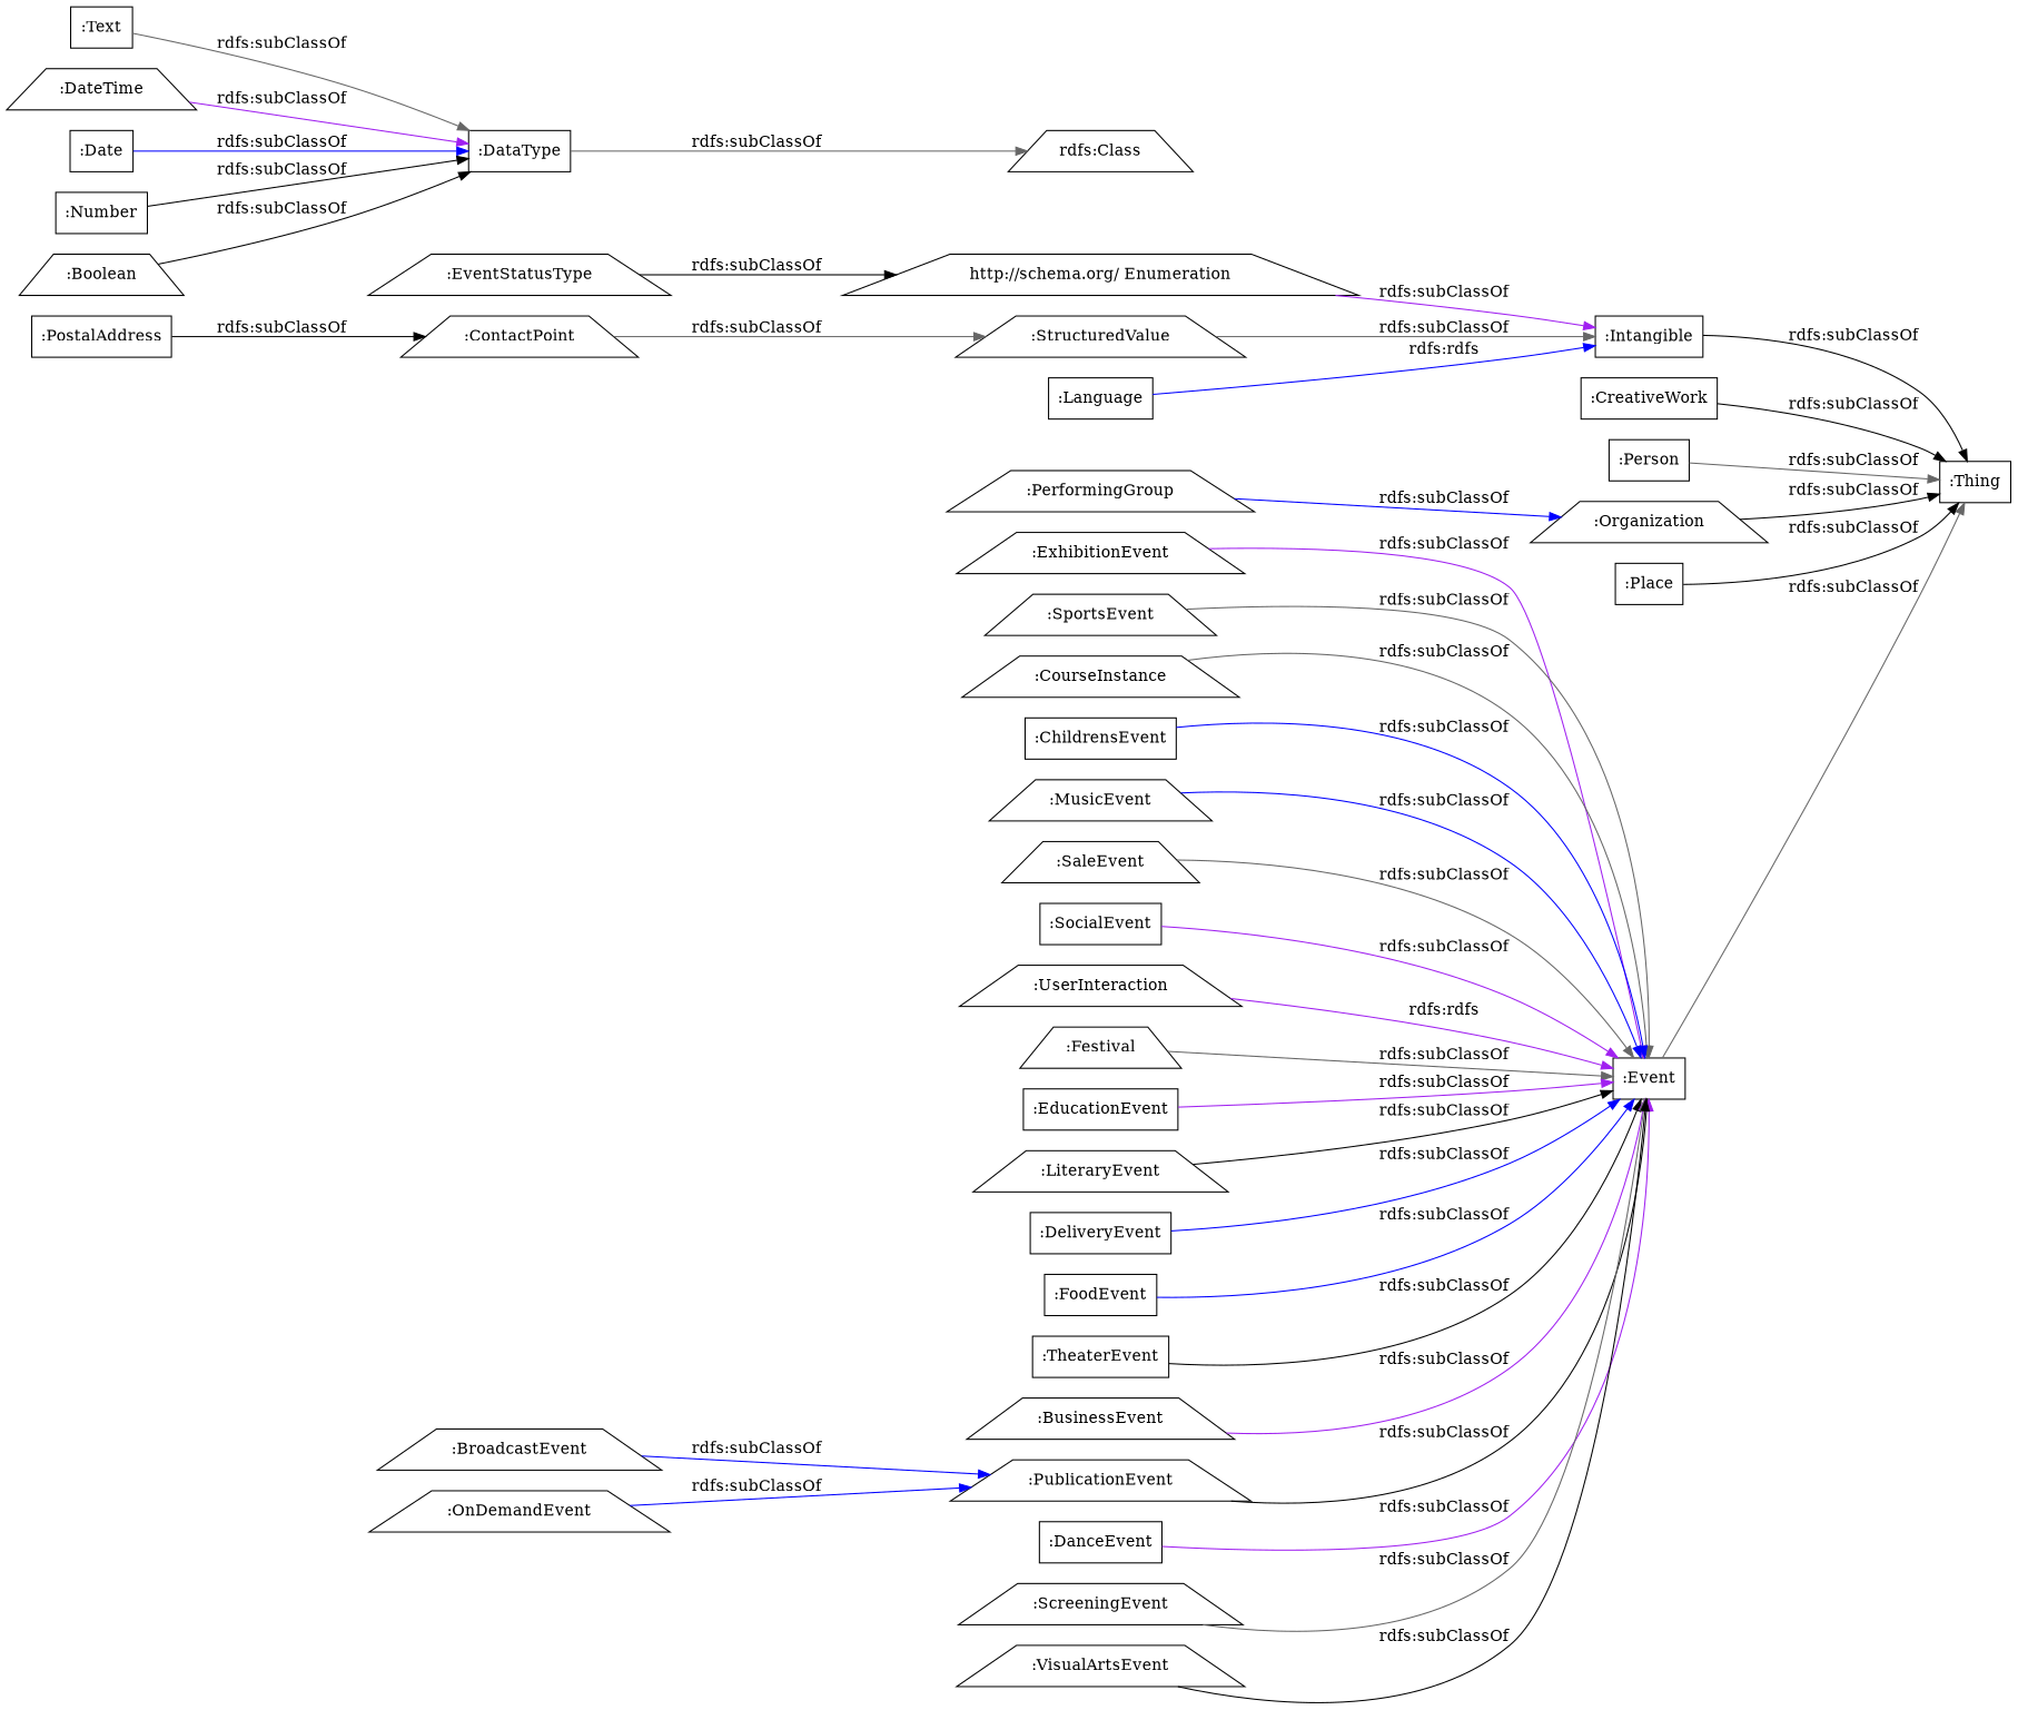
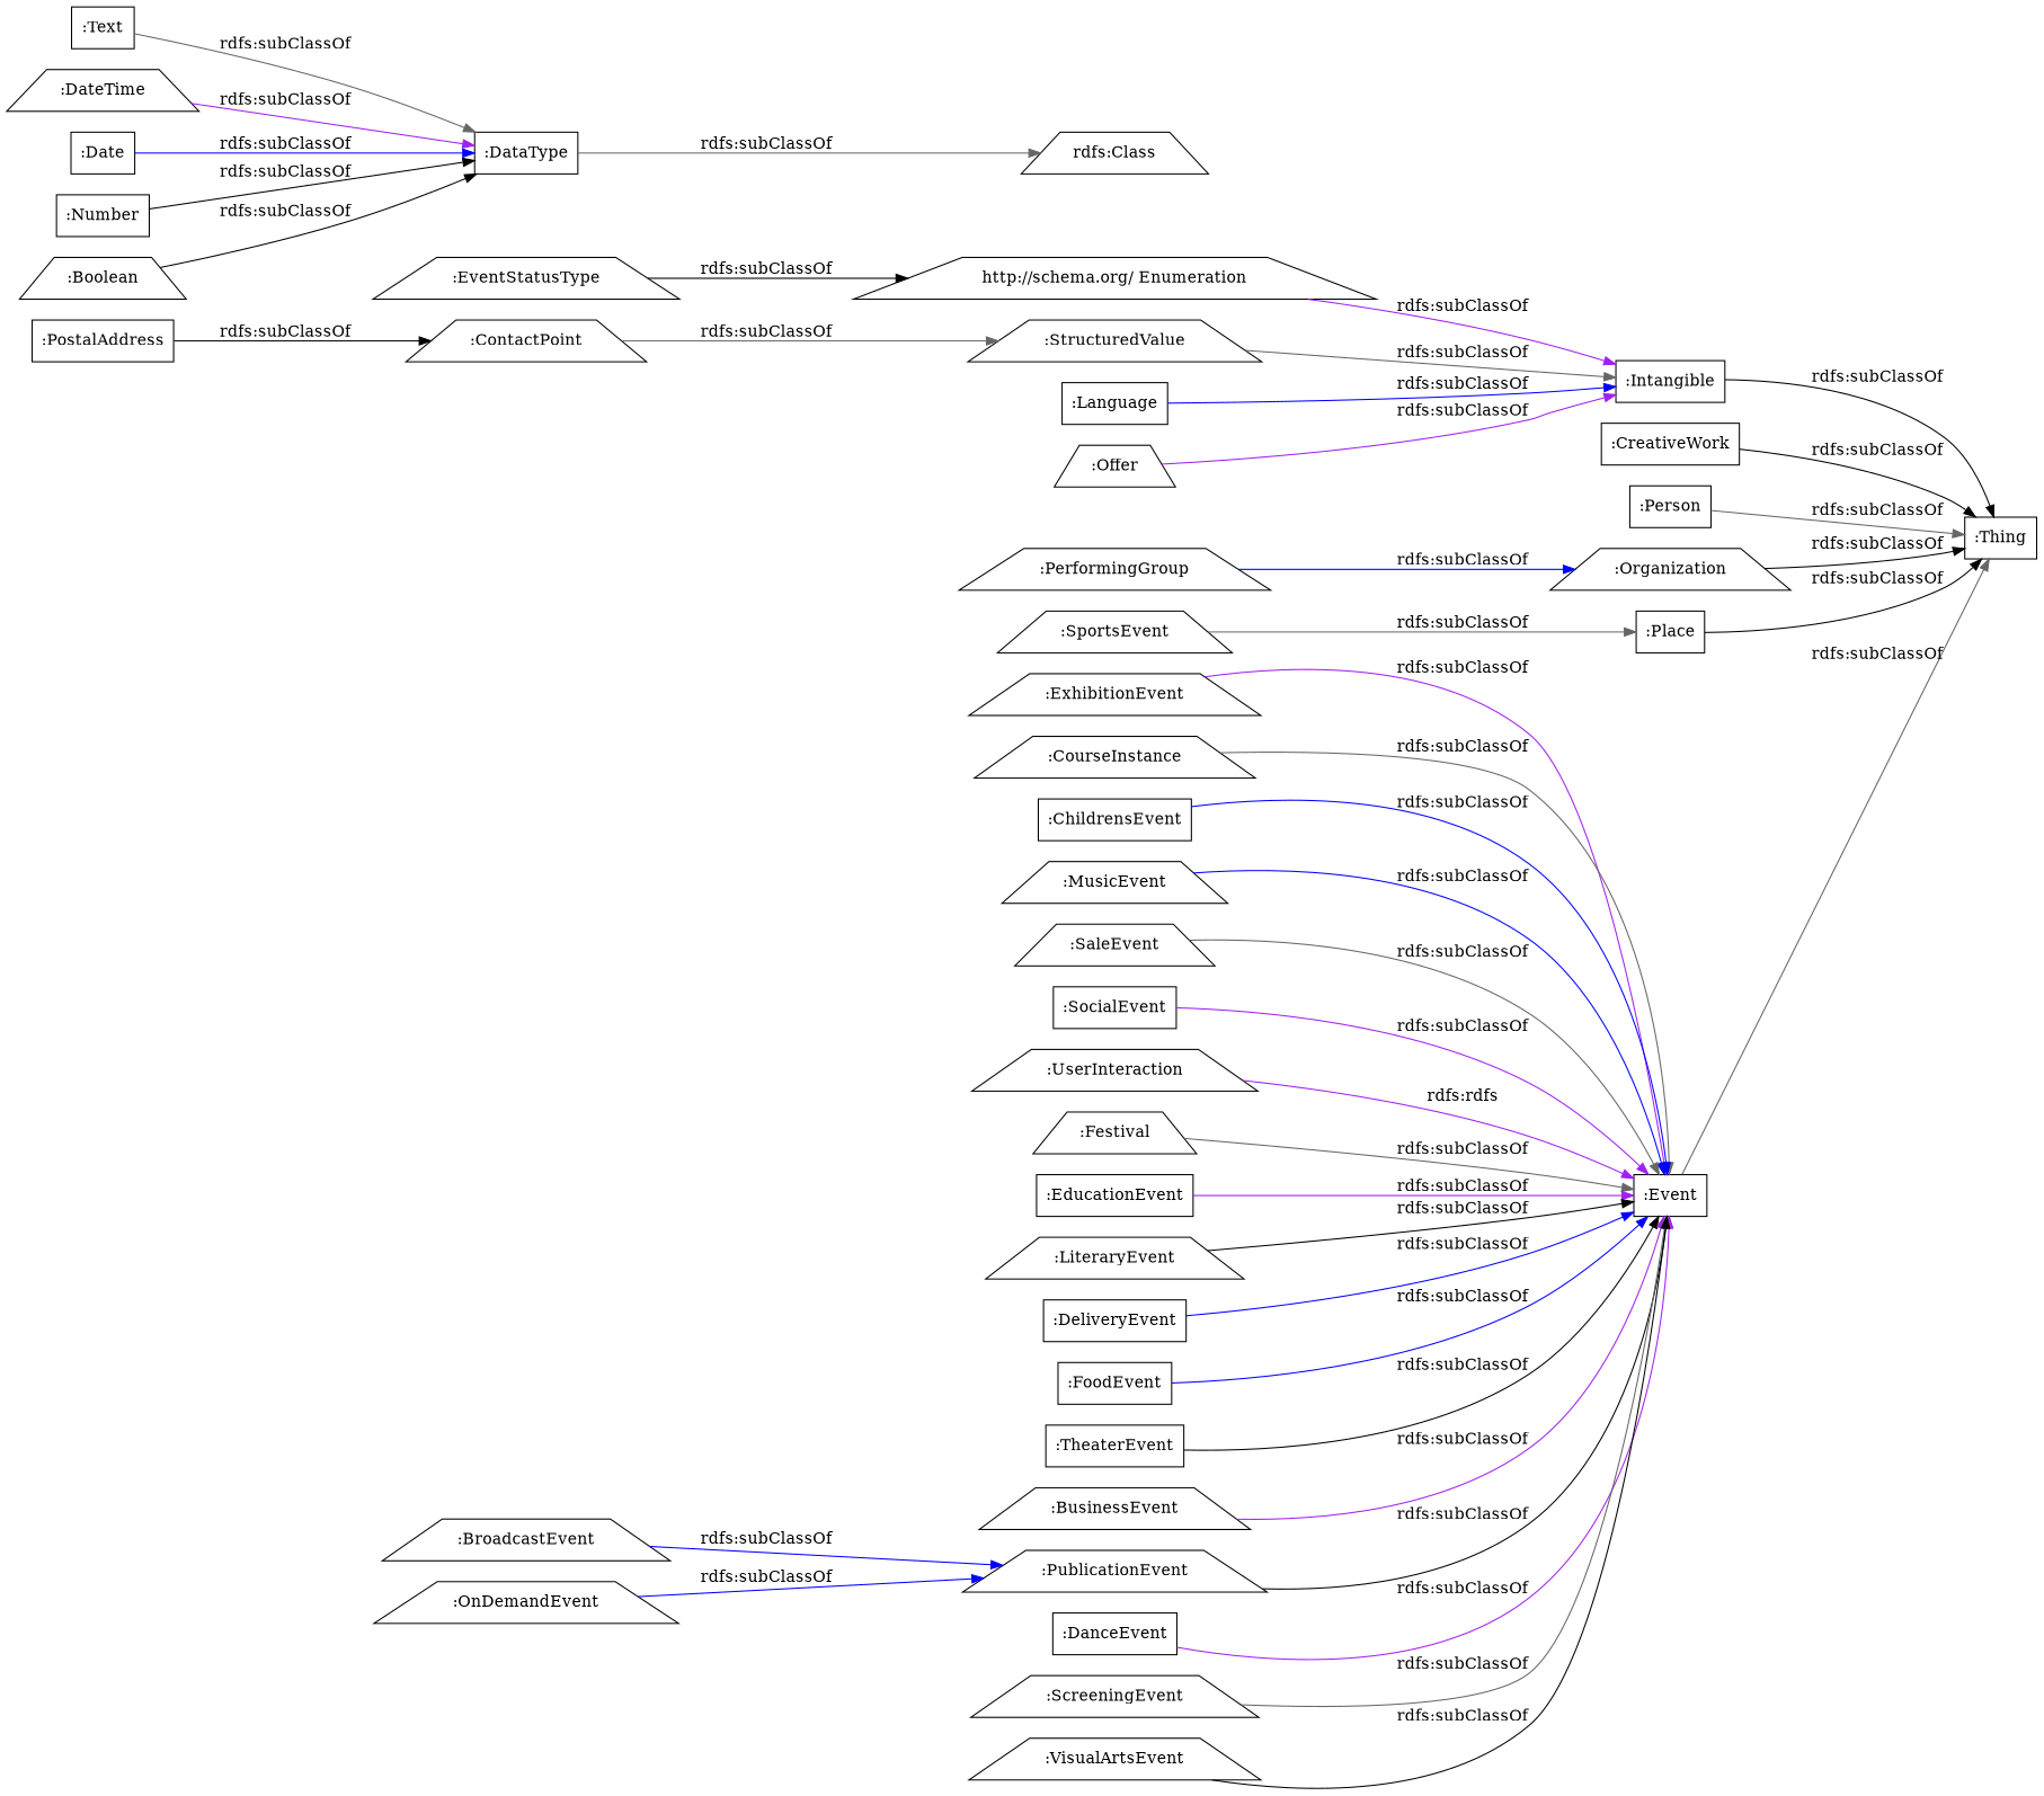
  digraph {
    rankdir=LR
    node [color=black shape=trapezium]
    edge [color=black]
    ":Event" [shape=box]
    ":ExhibitionEvent"
    ":Thing" [shape=box]
    ":SportsEvent"
    ":CourseInstance"
    ":Intangible" [shape=box]
    ":ChildrensEvent" [shape=box]
    ":MusicEvent"
    "http://schema.org/ Enumeration"
    ":Text" [shape=box]
    ":DataType" [shape=box]
    "rdfs:Class"
    ":SaleEvent"
    ":SocialEvent" [shape=box]
    ":UserInteraction"
    ":Festival"
    ":ContactPoint"
    ":StructuredValue"
    ":EducationEvent" [shape=box]
    ":Language" [shape=box]
+   ":Offer"
    ":PostalAddress" [shape=box]
    ":CreativeWork" [shape=box]
    ":LiteraryEvent"
    ":DateTime"
    ":Person" [shape=box]
    ":DeliveryEvent" [shape=box]
    ":FoodEvent" [shape=box]
    ":TheaterEvent" [shape=box]
    ":PerformingGroup"
    ":Organization"
    ":BusinessEvent"
    ":Place" [shape=box]
    ":BroadcastEvent"
    ":PublicationEvent"
    ":Date" [shape=box]
    ":EventStatusType"
    ":DanceEvent" [shape=box]
    ":ScreeningEvent"
    ":Number" [shape=box]
    ":VisualArtsEvent"
    ":Boolean"
    ":OnDemandEvent"
    ":Event" -> ":Thing" [color=gray40 label="rdfs:subClassOf"]
    ":ExhibitionEvent" -> ":Event" [color=purple label="rdfs:subClassOf"]
-   ":SportsEvent" -> ":Event" [color=gray40 label="rdfs:subClassOf"]
+   ":SportsEvent" -> ":Place" [color=gray40 label="rdfs:subClassOf"]
    ":CourseInstance" -> ":Event" [color=gray40 label="rdfs:subClassOf"]
    ":Intangible" -> ":Thing" [label="rdfs:subClassOf"]
    ":ChildrensEvent" -> ":Event" [color=blue label="rdfs:subClassOf"]
    ":MusicEvent" -> ":Event" [color=blue label="rdfs:subClassOf"]
    "http://schema.org/ Enumeration" -> ":Intangible" [color=purple label="rdfs:subClassOf"]
    ":Text" -> ":DataType" [color=gray40 label="rdfs:subClassOf"]
    ":DataType" -> "rdfs:Class" [color=gray40 label="rdfs:subClassOf"]
    ":SaleEvent" -> ":Event" [color=gray40 label="rdfs:subClassOf"]
    ":SocialEvent" -> ":Event" [color=purple label="rdfs:subClassOf"]
    ":UserInteraction" -> ":Event" [color=purple label="rdfs:rdfs"]
    ":Festival" -> ":Event" [color=gray40 label="rdfs:subClassOf"]
    ":ContactPoint" -> ":StructuredValue" [color=gray40 label="rdfs:subClassOf"]
    ":StructuredValue" -> ":Intangible" [color=gray40 label="rdfs:subClassOf"]
    ":EducationEvent" -> ":Event" [color=purple label="rdfs:subClassOf"]
-   ":Language" -> ":Intangible" [color=blue label="rdfs:rdfs"]
+   ":Language" -> ":Intangible" [color=blue label="rdfs:subClassOf"]
+   ":Offer" -> ":Intangible" [color=purple label="rdfs:subClassOf"]
    ":PostalAddress" -> ":ContactPoint" [label="rdfs:subClassOf"]
    ":CreativeWork" -> ":Thing" [label="rdfs:subClassOf"]
    ":LiteraryEvent" -> ":Event" [label="rdfs:subClassOf"]
    ":DateTime" -> ":DataType" [color=purple label="rdfs:subClassOf"]
    ":Person" -> ":Thing" [color=gray40 label="rdfs:subClassOf"]
    ":DeliveryEvent" -> ":Event" [color=blue label="rdfs:subClassOf"]
    ":FoodEvent" -> ":Event" [color=blue label="rdfs:subClassOf"]
    ":TheaterEvent" -> ":Event" [label="rdfs:subClassOf"]
    ":PerformingGroup" -> ":Organization" [color=blue label="rdfs:subClassOf"]
    ":Organization" -> ":Thing" [label="rdfs:subClassOf"]
    ":BusinessEvent" -> ":Event" [color=purple label="rdfs:subClassOf"]
    ":Place" -> ":Thing" [label="rdfs:subClassOf"]
    ":BroadcastEvent" -> ":PublicationEvent" [color=blue label="rdfs:subClassOf"]
    ":PublicationEvent" -> ":Event" [label="rdfs:subClassOf"]
    ":Date" -> ":DataType" [color=blue label="rdfs:subClassOf"]
    ":EventStatusType" -> "http://schema.org/ Enumeration" [label="rdfs:subClassOf"]
    ":DanceEvent" -> ":Event" [color=purple label="rdfs:subClassOf"]
    ":ScreeningEvent" -> ":Event" [color=gray40 label="rdfs:subClassOf"]
    ":Number" -> ":DataType" [label="rdfs:subClassOf"]
    ":VisualArtsEvent" -> ":Event" [label="rdfs:subClassOf"]
    ":Boolean" -> ":DataType" [label="rdfs:subClassOf"]
    ":OnDemandEvent" -> ":PublicationEvent" [color=blue label="rdfs:subClassOf"]
  }
